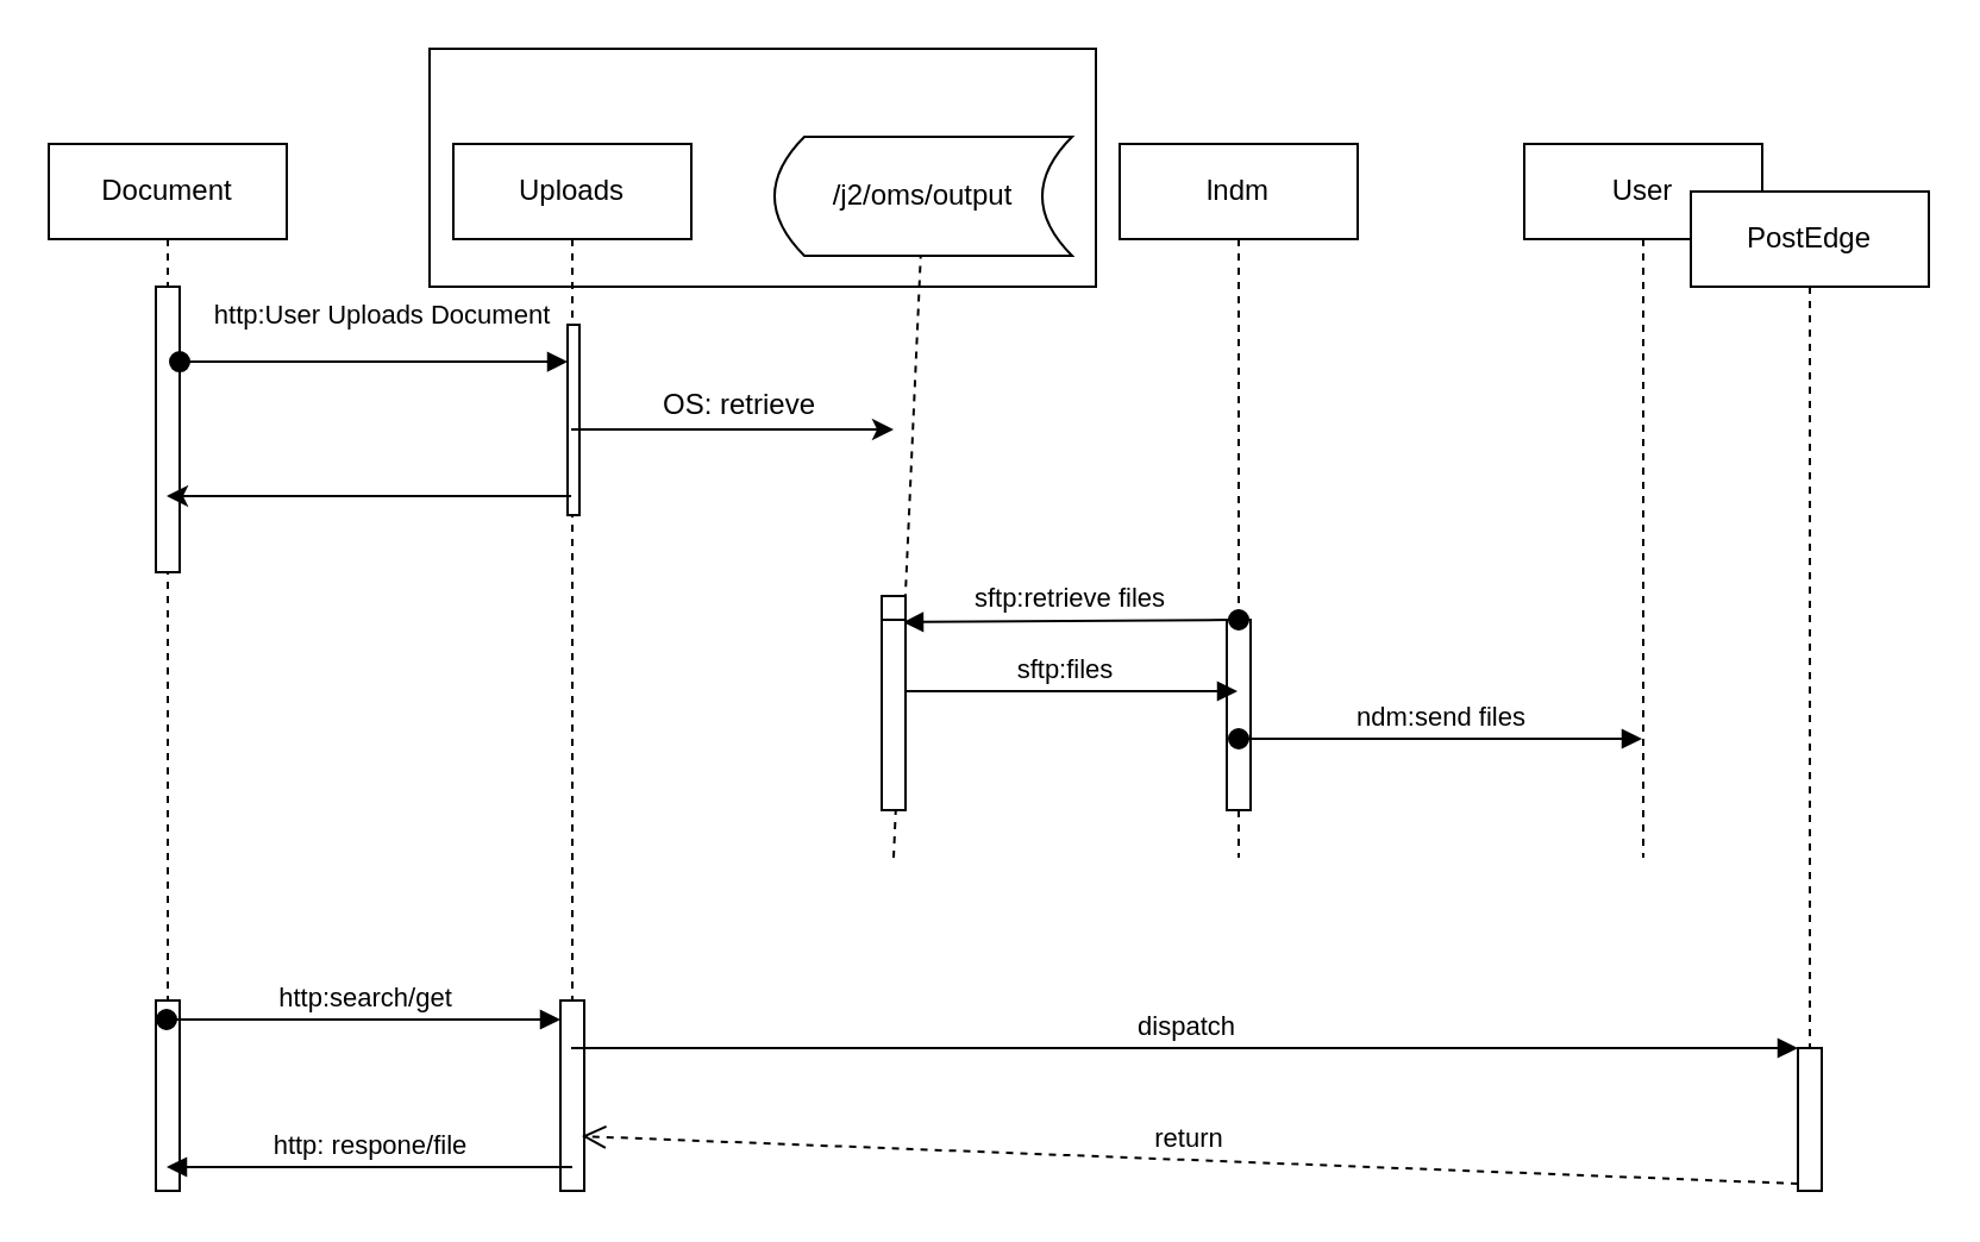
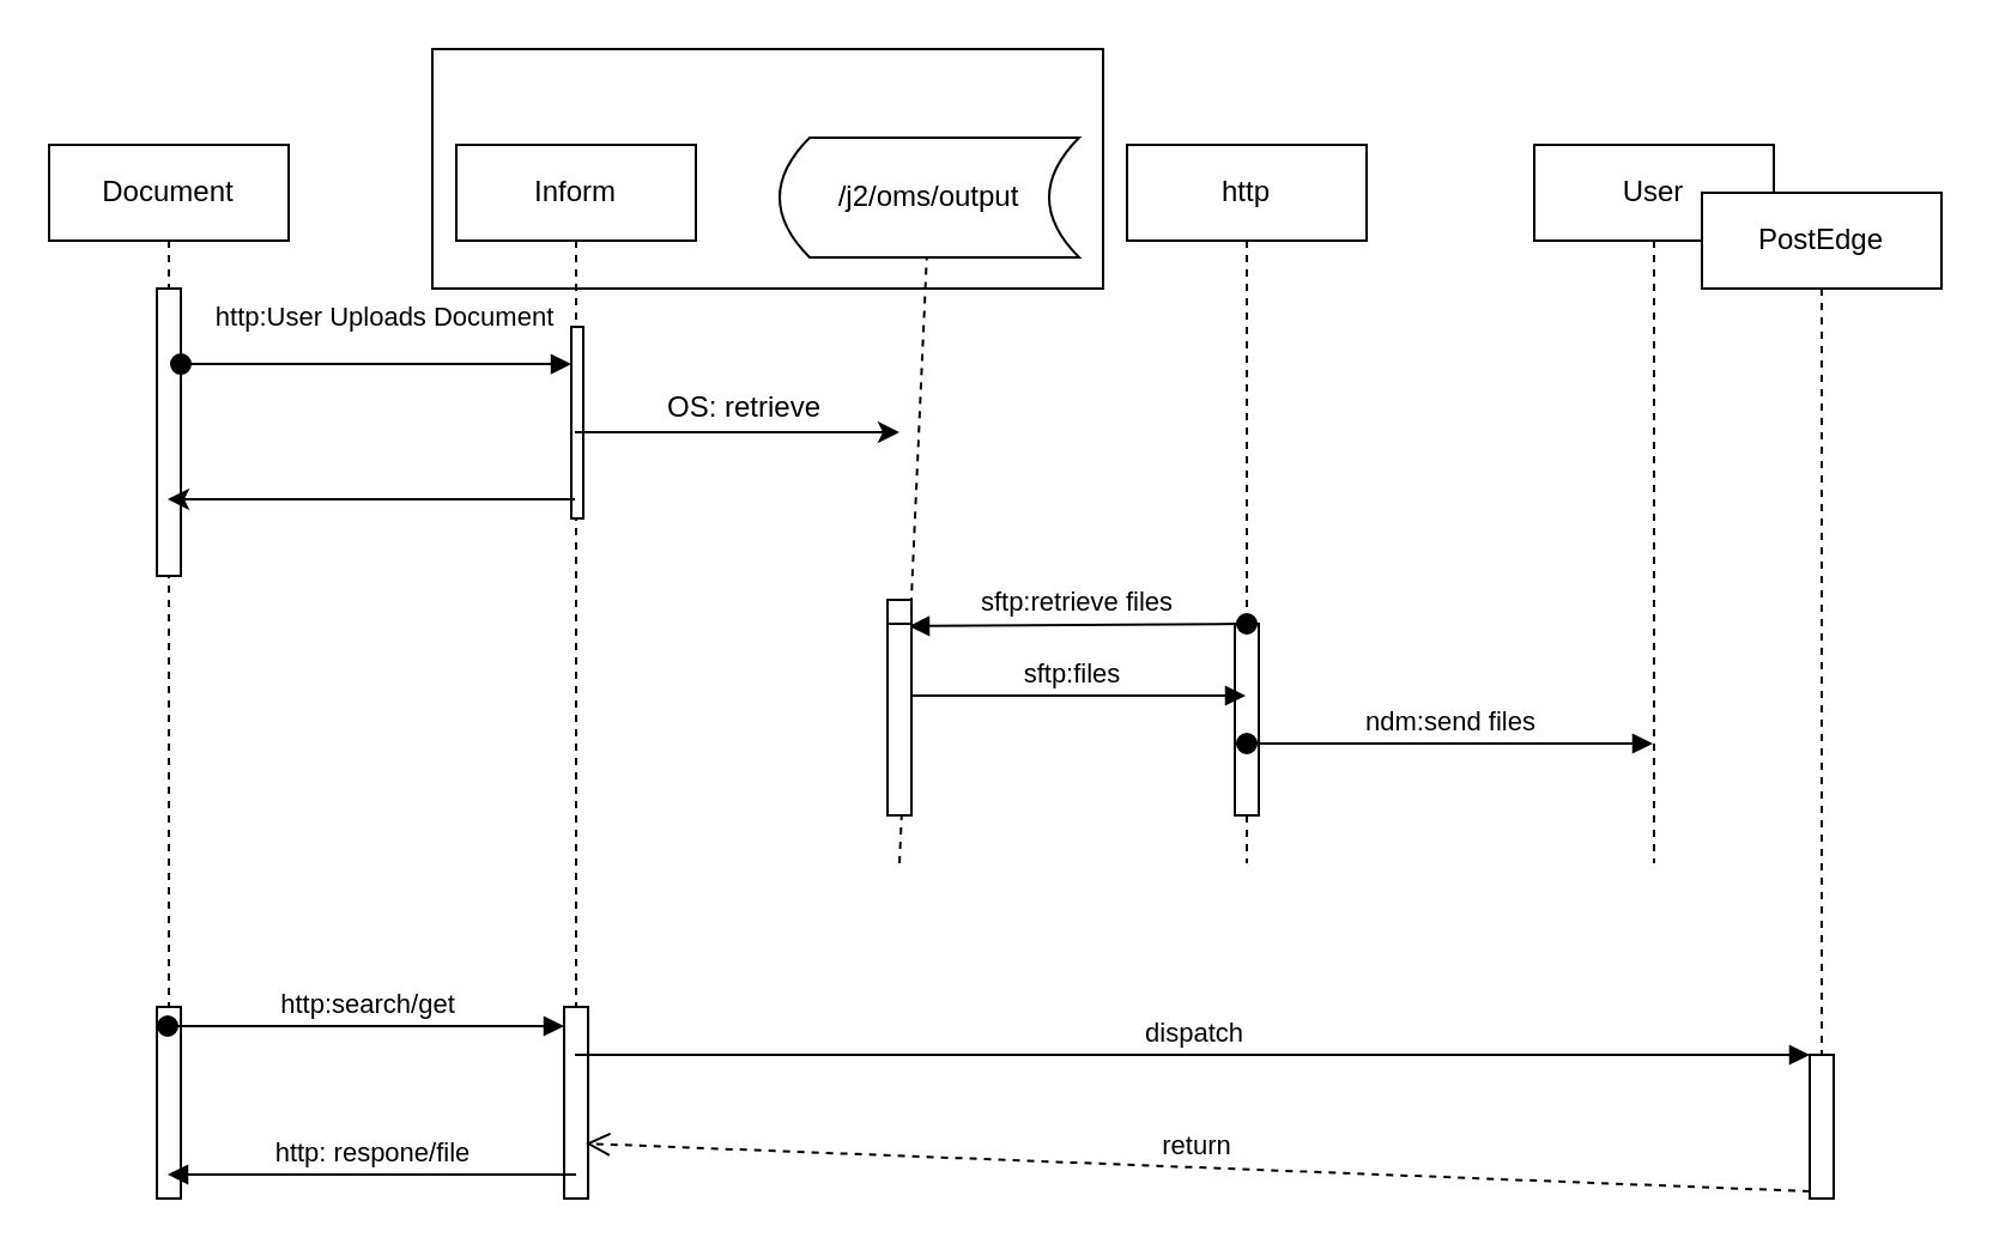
  <mxCell id="0" />
  <mxCell id="1" parent="0" />
  <mxCell id="2" value="" style="rounded=0;whiteSpace=wrap;html=1;" vertex="1" parent="1"><mxGeometry x="180" y="20" width="280" height="100" as="geometry" /></mxCell>
  <mxCell id="3" value="Document" style="shape=umlLifeline;perimeter=lifelinePerimeter;whiteSpace=wrap;html=1;container=1;collapsible=0;recursiveResize=0;outlineConnect=0;" parent="1" vertex="1"><mxGeometry x="20" y="60" width="100" height="440" as="geometry" /></mxCell>
  <mxCell id="4" value="" style="html=1;points=[];perimeter=orthogonalPerimeter;" parent="3" vertex="1"><mxGeometry x="45" y="60" width="10" height="120" as="geometry" /></mxCell>
  <mxCell id="5" value="" style="html=1;points=[];perimeter=orthogonalPerimeter;" vertex="1" parent="3"><mxGeometry x="45" y="360" width="10" height="80" as="geometry" /></mxCell>
- <mxCell id="6" value="Uploads" style="shape=umlLifeline;perimeter=lifelinePerimeter;whiteSpace=wrap;html=1;container=1;collapsible=0;recursiveResize=0;outlineConnect=0;" parent="1" vertex="1"><mxGeometry x="190" y="60" width="100" height="440" as="geometry" /></mxCell>
+ <mxCell id="6" value="Inform" style="shape=umlLifeline;perimeter=lifelinePerimeter;whiteSpace=wrap;html=1;container=1;collapsible=0;recursiveResize=0;outlineConnect=0;" parent="1" vertex="1"><mxGeometry x="190" y="60" width="100" height="440" as="geometry" /></mxCell>
  <mxCell id="7" value="" style="html=1;points=[];perimeter=orthogonalPerimeter;" parent="6" vertex="1"><mxGeometry x="48" y="76" width="5" height="80" as="geometry" /></mxCell>
  <mxCell id="8" value="" style="html=1;points=[];perimeter=orthogonalPerimeter;" vertex="1" parent="6"><mxGeometry x="45" y="360" width="10" height="80" as="geometry" /></mxCell>
  <mxCell id="9" value="http: respone/file" style="html=1;verticalAlign=bottom;endArrow=block;" edge="1" parent="6" target="3"><mxGeometry width="80" relative="1" as="geometry"><mxPoint x="50" y="430" as="sourcePoint" /><mxPoint x="130" y="430" as="targetPoint" /></mxGeometry></mxCell>
- <mxCell id="10" value="lndm" style="shape=umlLifeline;perimeter=lifelinePerimeter;whiteSpace=wrap;html=1;container=1;collapsible=0;recursiveResize=0;outlineConnect=0;" parent="1" vertex="1"><mxGeometry x="470" y="60" width="100" height="300" as="geometry" /></mxCell>
+ <mxCell id="10" value="http" style="shape=umlLifeline;perimeter=lifelinePerimeter;whiteSpace=wrap;html=1;container=1;collapsible=0;recursiveResize=0;outlineConnect=0;" parent="1" vertex="1"><mxGeometry x="470" y="60" width="100" height="300" as="geometry" /></mxCell>
  <mxCell id="11" value="" style="html=1;points=[];perimeter=orthogonalPerimeter;" parent="10" vertex="1"><mxGeometry x="45" y="200" width="10" height="80" as="geometry" /></mxCell>
  <mxCell id="12" value="sftp:retrieve files" style="html=1;verticalAlign=bottom;startArrow=oval;startFill=1;endArrow=block;startSize=8;entryX=0.9;entryY=0.183;entryDx=0;entryDy=0;entryPerimeter=0;" parent="10" edge="1" target="22"><mxGeometry width="60" relative="1" as="geometry"><mxPoint x="50" y="200" as="sourcePoint" /><mxPoint x="-100" y="200" as="targetPoint" /></mxGeometry></mxCell>
  <mxCell id="13" value="User" style="shape=umlLifeline;perimeter=lifelinePerimeter;whiteSpace=wrap;html=1;container=1;collapsible=0;recursiveResize=0;outlineConnect=0;" parent="1" vertex="1"><mxGeometry x="640" y="60" width="100" height="300" as="geometry" /></mxCell>
  <mxCell id="14" value="http:User Uploads Document" style="html=1;verticalAlign=bottom;startArrow=oval;endArrow=block;startSize=8;exitX=1;exitY=0.263;exitDx=0;exitDy=0;exitPerimeter=0;" parent="1" source="4" target="7" edge="1"><mxGeometry x="0.038" y="11" relative="1" as="geometry"><mxPoint x="75" y="104" as="sourcePoint" /><mxPoint as="offset" /></mxGeometry></mxCell>
  <mxCell id="15" value="/j2/oms/output" style="shape=dataStorage;whiteSpace=wrap;html=1;" parent="1" vertex="1"><mxGeometry x="325" y="57" width="125" height="50" as="geometry" /></mxCell>
  <mxCell id="16" value="" style="endArrow=classic;html=1;" parent="1" source="6" edge="1"><mxGeometry width="50" height="50" relative="1" as="geometry"><mxPoint x="370" y="350" as="sourcePoint" /><mxPoint x="375" y="180" as="targetPoint" /><Array as="points"><mxPoint x="310" y="180" /></Array></mxGeometry></mxCell>
  <mxCell id="17" value="" style="endArrow=classic;html=1;" parent="1" edge="1"><mxGeometry width="50" height="50" relative="1" as="geometry"><mxPoint x="239.5" y="208" as="sourcePoint" /><mxPoint x="69.5" y="208" as="targetPoint" /></mxGeometry></mxCell>
  <mxCell id="18" value="" style="endArrow=none;dashed=1;html=1;" parent="1" target="15" edge="1"><mxGeometry width="50" height="50" relative="1" as="geometry"><mxPoint x="375" y="360" as="sourcePoint" /><mxPoint x="420" y="300" as="targetPoint" /></mxGeometry></mxCell>
  <mxCell id="19" value="sftp:files" style="html=1;verticalAlign=bottom;endArrow=block;" parent="1" edge="1"><mxGeometry width="80" relative="1" as="geometry"><mxPoint x="375" y="290" as="sourcePoint" /><mxPoint x="519.5" y="290" as="targetPoint" /></mxGeometry></mxCell>
  <mxCell id="20" value="ndm:send files" style="html=1;verticalAlign=bottom;startArrow=oval;startFill=1;endArrow=block;startSize=8;" parent="1" target="13" edge="1"><mxGeometry width="60" relative="1" as="geometry"><mxPoint x="520" y="310" as="sourcePoint" /><mxPoint x="580" y="310" as="targetPoint" /></mxGeometry></mxCell>
  <mxCell id="21" value="OS: retrieve&lt;br&gt;" style="text;html=1;resizable=0;autosize=1;align=center;verticalAlign=middle;points=[];fillColor=none;strokeColor=none;rounded=0;" vertex="1" parent="1"><mxGeometry x="270" y="160" width="80" height="20" as="geometry" /></mxCell>
  <mxCell id="22" value="" style="html=1;points=[];perimeter=orthogonalPerimeter;" vertex="1" parent="1"><mxGeometry x="370" y="250" width="10" height="60" as="geometry" /></mxCell>
  <mxCell id="23" value="" style="html=1;points=[];perimeter=orthogonalPerimeter;" vertex="1" parent="1"><mxGeometry x="370" y="260" width="10" height="80" as="geometry" /></mxCell>
  <mxCell id="24" value="http:search/get" style="html=1;verticalAlign=bottom;startArrow=oval;endArrow=block;startSize=8;" edge="1" target="8" parent="1"><mxGeometry relative="1" as="geometry"><mxPoint x="69.5" y="428" as="sourcePoint" /></mxGeometry></mxCell>
  <mxCell id="25" value="dispatch" style="html=1;verticalAlign=bottom;endArrow=block;entryX=0;entryY=0;" edge="1" target="28" parent="1" source="6"><mxGeometry relative="1" as="geometry"><mxPoint x="615" y="440" as="sourcePoint" /></mxGeometry></mxCell>
  <mxCell id="26" value="return" style="html=1;verticalAlign=bottom;endArrow=open;dashed=1;endSize=8;exitX=0;exitY=0.95;entryX=0.9;entryY=0.713;entryDx=0;entryDy=0;entryPerimeter=0;" edge="1" source="28" parent="1" target="8"><mxGeometry relative="1" as="geometry"><mxPoint x="615" y="516" as="targetPoint" /></mxGeometry></mxCell>
  <mxCell id="27" value="PostEdge&lt;br&gt;" style="shape=umlLifeline;perimeter=lifelinePerimeter;whiteSpace=wrap;html=1;container=1;collapsible=0;recursiveResize=0;outlineConnect=0;" vertex="1" parent="1"><mxGeometry x="710" y="80" width="100" height="420" as="geometry" /></mxCell>
  <mxCell id="28" value="" style="html=1;points=[];perimeter=orthogonalPerimeter;" vertex="1" parent="27"><mxGeometry x="45" y="360" width="10" height="60" as="geometry" /></mxCell>
